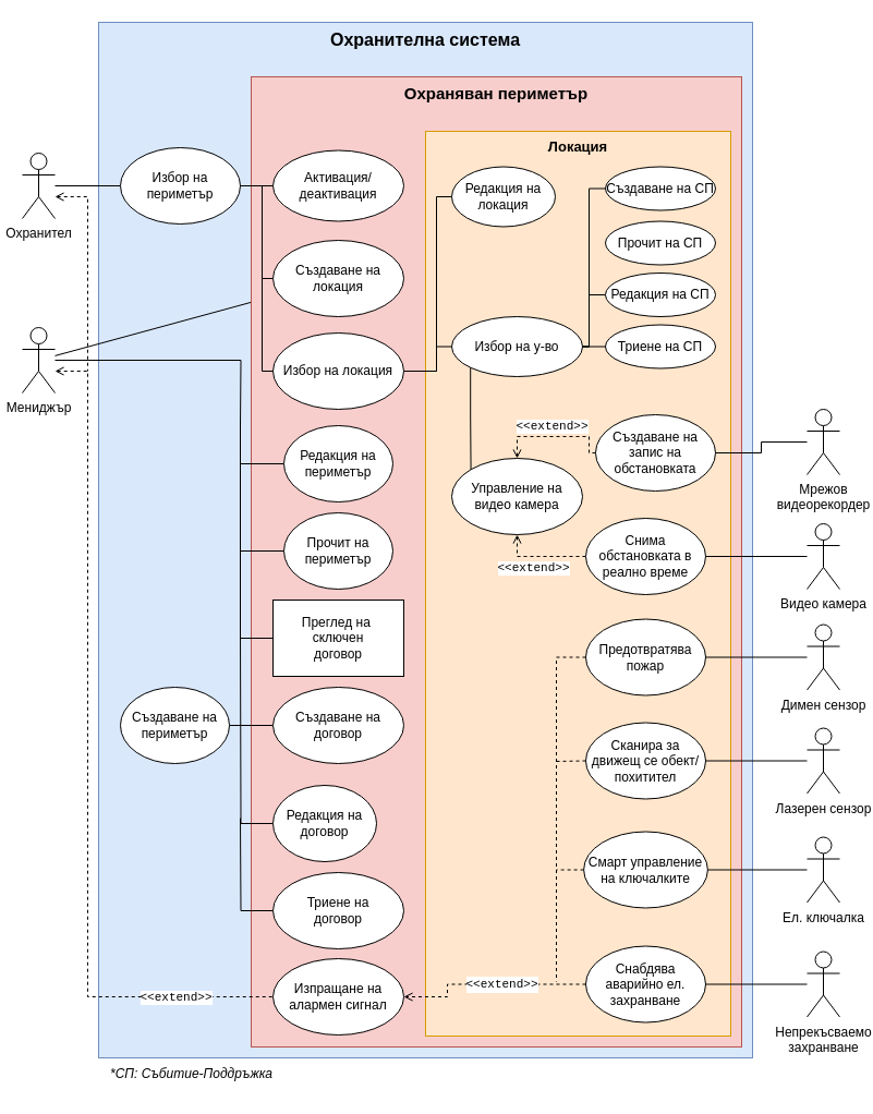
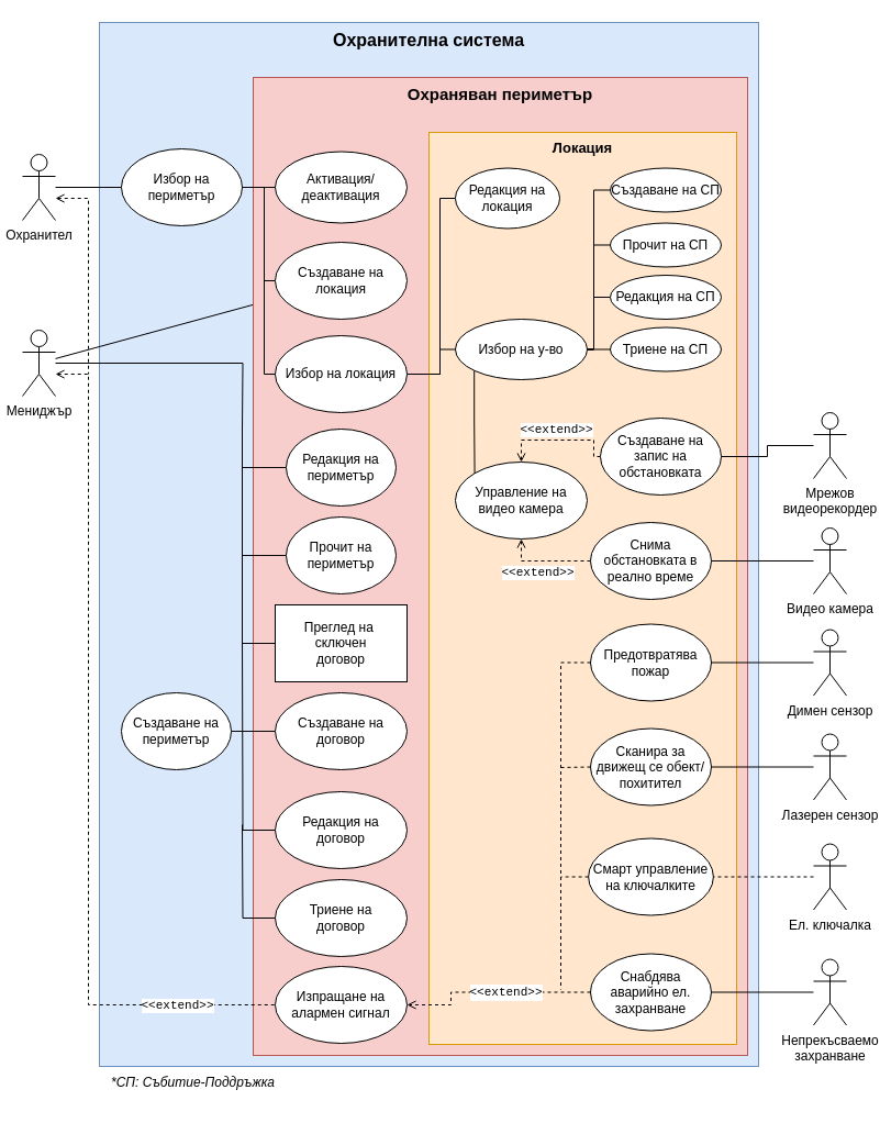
  <mxCell id="0" />
  <mxCell id="1" parent="0" />
  <mxCell id="2" value="Охранителна система" style="whiteSpace=wrap;html=1;verticalAlign=top;fillColor=#dae8fc;fillStyle=solid;fontStyle=1;fontSize=16;strokeColor=#6c8ebf;" parent="1" vertex="1"><mxGeometry x="90" y="20" width="600" height="950" as="geometry" /></mxCell>
  <mxCell id="3" style="edgeStyle=orthogonalEdgeStyle;rounded=0;orthogonalLoop=1;jettySize=auto;html=1;entryX=0;entryY=0.5;entryDx=0;entryDy=0;endArrow=none;endFill=0;" parent="1" source="5" target="6" edge="1"><mxGeometry relative="1" as="geometry" /></mxCell>
  <mxCell id="4" style="edgeStyle=orthogonalEdgeStyle;rounded=0;orthogonalLoop=1;jettySize=auto;html=1;endArrow=none;endFill=0;dashed=1;startArrow=open;startFill=0;" parent="1" source="5" edge="1"><mxGeometry relative="1" as="geometry"><mxPoint x="80" y="340" as="targetPoint" /><Array as="points"><mxPoint x="80" y="180" /><mxPoint x="80" y="330" /></Array></mxGeometry></mxCell>
  <mxCell id="5" value="Охранител" style="shape=umlActor;verticalLabelPosition=bottom;verticalAlign=top;html=1;outlineConnect=0;" parent="1" vertex="1"><mxGeometry x="20" y="140" width="30" height="60" as="geometry" /></mxCell>
  <mxCell id="6" value="Избор на периметър" style="ellipse;whiteSpace=wrap;html=1;" parent="1" vertex="1"><mxGeometry x="110" y="135" width="110" height="70" as="geometry" /></mxCell>
  <mxCell id="7" value="Видео камера" style="shape=umlActor;verticalLabelPosition=bottom;verticalAlign=top;html=1;outlineConnect=0;" parent="1" vertex="1"><mxGeometry x="740" y="480" width="30" height="60" as="geometry" /></mxCell>
  <mxCell id="8" value="Димен сензор" style="shape=umlActor;verticalLabelPosition=bottom;verticalAlign=top;html=1;outlineConnect=0;" parent="1" vertex="1"><mxGeometry x="740" y="572.5" width="30" height="60" as="geometry" /></mxCell>
  <mxCell id="9" value="Лазерен сензор" style="shape=umlActor;verticalLabelPosition=bottom;verticalAlign=top;html=1;outlineConnect=0;" parent="1" vertex="1"><mxGeometry x="740" y="667.5" width="30" height="60" as="geometry" /></mxCell>
  <mxCell id="10" style="rounded=0;orthogonalLoop=1;jettySize=auto;html=1;endArrow=none;endFill=0;" edge="1" parent="1" source="12" target="40"><mxGeometry relative="1" as="geometry" /></mxCell>
  <mxCell id="11" style="edgeStyle=orthogonalEdgeStyle;rounded=0;orthogonalLoop=1;jettySize=auto;html=1;endArrow=none;endFill=0;" edge="1" parent="1" source="12"><mxGeometry relative="1" as="geometry"><mxPoint x="220" y="390" as="targetPoint" /></mxGeometry></mxCell>
  <mxCell id="12" value="Мениджър" style="shape=umlActor;verticalLabelPosition=bottom;verticalAlign=top;html=1;outlineConnect=0;" parent="1" vertex="1"><mxGeometry x="20" y="300" width="30" height="60" as="geometry" /></mxCell>
  <mxCell id="13" value="Охраняван периметър" style="whiteSpace=wrap;html=1;verticalAlign=top;fontStyle=1;fontSize=15;fillColor=#f8cecc;strokeColor=#b85450;" parent="1" vertex="1"><mxGeometry x="230" y="70" width="450" height="890" as="geometry" /></mxCell>
  <mxCell id="14" value="Локация" style="whiteSpace=wrap;html=1;fillColor=#ffe6cc;strokeColor=#d79b00;fontStyle=1;fontSize=13;verticalAlign=top;" parent="1" vertex="1"><mxGeometry x="390" y="120" width="280" height="830" as="geometry" /></mxCell>
  <mxCell id="15" style="edgeStyle=orthogonalEdgeStyle;rounded=0;orthogonalLoop=1;jettySize=auto;html=1;entryX=0.5;entryY=1;entryDx=0;entryDy=0;dashed=1;exitX=0;exitY=0.5;exitDx=0;exitDy=0;endArrow=open;endFill=0;" parent="1" source="17" target="41" edge="1"><mxGeometry relative="1" as="geometry" /></mxCell>
  <mxCell id="16" value="&amp;lt;&amp;lt;extend&amp;gt;&amp;gt;" style="edgeLabel;html=1;align=center;verticalAlign=middle;resizable=0;points=[];fontFamily=Courier New;" parent="15" vertex="1" connectable="0"><mxGeometry x="0.03" y="1" relative="1" as="geometry"><mxPoint x="-5" y="9" as="offset" /></mxGeometry></mxCell>
  <mxCell id="17" value="Снима обстановката в реално време" style="ellipse;whiteSpace=wrap;html=1;" parent="1" vertex="1"><mxGeometry x="536.99" y="475" width="110" height="70" as="geometry" /></mxCell>
  <mxCell id="18" style="rounded=0;orthogonalLoop=1;jettySize=auto;html=1;entryX=0.5;entryY=0;entryDx=0;entryDy=0;dashed=1;endArrow=open;endFill=0;edgeStyle=orthogonalEdgeStyle;" parent="1" source="20" target="41" edge="1"><mxGeometry relative="1" as="geometry"><Array as="points"><mxPoint x="540" y="415" /><mxPoint x="540" y="400" /><mxPoint x="474" y="400" /></Array></mxGeometry></mxCell>
  <mxCell id="19" value="&amp;lt;&amp;lt;extend&amp;gt;&amp;gt;" style="edgeLabel;html=1;align=center;verticalAlign=middle;resizable=0;points=[];fontFamily=Courier New;" parent="18" vertex="1" connectable="0"><mxGeometry x="0.116" y="-1" relative="1" as="geometry"><mxPoint x="4" y="-9" as="offset" /></mxGeometry></mxCell>
  <mxCell id="20" value="Създаване на запис на обстановката" style="ellipse;whiteSpace=wrap;html=1;" parent="1" vertex="1"><mxGeometry x="546" y="380" width="110" height="70" as="geometry" /></mxCell>
  <mxCell id="21" style="edgeStyle=orthogonalEdgeStyle;rounded=0;orthogonalLoop=1;jettySize=auto;html=1;entryX=1;entryY=0.5;entryDx=0;entryDy=0;endArrow=none;endFill=0;" parent="1" source="22" target="20" edge="1"><mxGeometry relative="1" as="geometry" /></mxCell>
  <mxCell id="22" value="Мрежов&lt;div&gt;&lt;span style=&quot;background-color: initial;&quot;&gt;видеорекордер&lt;/span&gt;&lt;/div&gt;" style="shape=umlActor;verticalLabelPosition=bottom;verticalAlign=top;html=1;outlineConnect=0;" parent="1" vertex="1"><mxGeometry x="740" y="375" width="30" height="60" as="geometry" /></mxCell>
  <mxCell id="23" style="edgeStyle=orthogonalEdgeStyle;rounded=0;orthogonalLoop=1;jettySize=auto;html=1;endArrow=none;endFill=0;dashed=1;" parent="1" source="24" edge="1"><mxGeometry relative="1" as="geometry"><mxPoint x="510" y="900" as="targetPoint" /><Array as="points"><mxPoint x="510" y="603" /><mxPoint x="510" y="900" /></Array></mxGeometry></mxCell>
  <mxCell id="24" value="Предотвратява пожар" style="ellipse;whiteSpace=wrap;html=1;" parent="1" vertex="1"><mxGeometry x="537" y="567.5" width="110" height="70" as="geometry" /></mxCell>
  <mxCell id="25" style="rounded=0;orthogonalLoop=1;jettySize=auto;html=1;dashed=1;endArrow=none;endFill=0;" parent="1" source="26" edge="1"><mxGeometry relative="1" as="geometry"><mxPoint x="510" y="698" as="targetPoint" /></mxGeometry></mxCell>
  <mxCell id="26" value="Сканира за движещ се обект/ похитител" style="ellipse;whiteSpace=wrap;html=1;" parent="1" vertex="1"><mxGeometry x="537" y="662.5" width="110" height="70" as="geometry" /></mxCell>
- <mxCell id="27" style="edgeStyle=orthogonalEdgeStyle;rounded=0;orthogonalLoop=1;jettySize=auto;html=1;entryX=1;entryY=0.5;entryDx=0;entryDy=0;endArrow=none;endFill=0;" parent="1" source="28" target="35" edge="1"><mxGeometry relative="1" as="geometry" /></mxCell>
+ <mxCell id="27" style="edgeStyle=orthogonalEdgeStyle;rounded=0;orthogonalLoop=1;jettySize=auto;html=1;entryX=1;entryY=0.5;entryDx=0;entryDy=0;endArrow=none;endFill=0;dashed=1;" parent="1" source="28" target="35" edge="1"><mxGeometry relative="1" as="geometry" /></mxCell>
  <mxCell id="28" value="Ел. ключалка" style="shape=umlActor;verticalLabelPosition=bottom;verticalAlign=top;html=1;outlineConnect=0;" parent="1" vertex="1"><mxGeometry x="740" y="767.5" width="30" height="60" as="geometry" /></mxCell>
  <mxCell id="29" style="edgeStyle=orthogonalEdgeStyle;rounded=0;orthogonalLoop=1;jettySize=auto;html=1;entryX=1;entryY=0.5;entryDx=0;entryDy=0;endArrow=none;endFill=0;" parent="1" source="30" target="38" edge="1"><mxGeometry relative="1" as="geometry" /></mxCell>
  <mxCell id="30" value="Непрекъсваемо&lt;div&gt;захранване&lt;/div&gt;" style="shape=umlActor;verticalLabelPosition=bottom;verticalAlign=top;html=1;outlineConnect=0;" parent="1" vertex="1"><mxGeometry x="740" y="872.5" width="30" height="60" as="geometry" /></mxCell>
  <mxCell id="31" style="edgeStyle=orthogonalEdgeStyle;rounded=0;orthogonalLoop=1;jettySize=auto;html=1;entryX=1;entryY=0.5;entryDx=0;entryDy=0;endArrow=none;endFill=0;" parent="1" source="7" target="17" edge="1"><mxGeometry relative="1" as="geometry" /></mxCell>
  <mxCell id="32" style="edgeStyle=orthogonalEdgeStyle;rounded=0;orthogonalLoop=1;jettySize=auto;html=1;entryX=1;entryY=0.5;entryDx=0;entryDy=0;endArrow=none;endFill=0;" parent="1" source="8" target="24" edge="1"><mxGeometry relative="1" as="geometry" /></mxCell>
  <mxCell id="33" style="edgeStyle=orthogonalEdgeStyle;rounded=0;orthogonalLoop=1;jettySize=auto;html=1;entryX=1;entryY=0.5;entryDx=0;entryDy=0;endArrow=none;endFill=0;" parent="1" source="9" target="26" edge="1"><mxGeometry relative="1" as="geometry" /></mxCell>
  <mxCell id="34" style="edgeStyle=orthogonalEdgeStyle;rounded=0;orthogonalLoop=1;jettySize=auto;html=1;endArrow=none;endFill=0;dashed=1;" parent="1" source="35" edge="1"><mxGeometry relative="1" as="geometry"><mxPoint x="510" y="797.5" as="targetPoint" /></mxGeometry></mxCell>
  <mxCell id="35" value="Смарт управление на ключалките" style="ellipse;whiteSpace=wrap;html=1;" parent="1" vertex="1"><mxGeometry x="535.12" y="762.5" width="113.75" height="70" as="geometry" /></mxCell>
  <mxCell id="36" style="edgeStyle=orthogonalEdgeStyle;rounded=0;orthogonalLoop=1;jettySize=auto;html=1;entryX=1;entryY=0.5;entryDx=0;entryDy=0;dashed=1;endArrow=open;endFill=0;" parent="1" source="38" target="42" edge="1"><mxGeometry relative="1" as="geometry"><Array as="points"><mxPoint x="410" y="903" /><mxPoint x="410" y="914" /></Array></mxGeometry></mxCell>
  <mxCell id="37" value="&lt;font face=&quot;Courier New&quot;&gt;&amp;lt;&amp;lt;extend&amp;gt;&amp;gt;&lt;/font&gt;" style="edgeLabel;html=1;align=center;verticalAlign=middle;resizable=0;points=[];" parent="36" vertex="1" connectable="0"><mxGeometry x="-0.213" relative="1" as="geometry"><mxPoint x="-7" as="offset" /></mxGeometry></mxCell>
  <mxCell id="38" value="&lt;span style=&quot;background-color: initial;&quot;&gt;Снабдява&lt;/span&gt;&lt;div&gt;&lt;span style=&quot;background-color: initial;&quot;&gt;аварийно ел. захранване&lt;/span&gt;&lt;/div&gt;" style="ellipse;whiteSpace=wrap;html=1;" parent="1" vertex="1"><mxGeometry x="536.99" y="867.5" width="110" height="70" as="geometry" /></mxCell>
  <mxCell id="39" style="rounded=0;orthogonalLoop=1;jettySize=auto;html=1;endArrow=none;endFill=0;edgeStyle=orthogonalEdgeStyle;" parent="1" source="40" edge="1"><mxGeometry relative="1" as="geometry"><mxPoint x="240" y="170" as="targetPoint" /><Array as="points"><mxPoint x="240" y="255" /></Array></mxGeometry></mxCell>
  <mxCell id="40" value="Създаване на локация" style="ellipse;whiteSpace=wrap;html=1;" parent="1" vertex="1"><mxGeometry x="250" y="220" width="120" height="70" as="geometry" /></mxCell>
  <mxCell id="41" value="Управление на видео камера" style="ellipse;whiteSpace=wrap;html=1;" parent="1" vertex="1"><mxGeometry x="414" y="420" width="120" height="70" as="geometry" /></mxCell>
  <mxCell id="42" value="Изпращане на алармен сигнал" style="ellipse;whiteSpace=wrap;html=1;" parent="1" vertex="1"><mxGeometry x="250" y="879" width="120" height="70" as="geometry" /></mxCell>
  <mxCell id="43" style="edgeStyle=orthogonalEdgeStyle;rounded=0;orthogonalLoop=1;jettySize=auto;html=1;entryX=0;entryY=0.5;entryDx=0;entryDy=0;dashed=1;endArrow=none;endFill=0;startArrow=open;startFill=0;" parent="1" source="12" target="42" edge="1"><mxGeometry relative="1" as="geometry"><Array as="points"><mxPoint x="80" y="340" /><mxPoint x="80" y="914" /></Array></mxGeometry></mxCell>
  <mxCell id="44" value="&amp;lt;&amp;lt;extend&amp;gt;&amp;gt;" style="edgeLabel;html=1;align=center;verticalAlign=middle;resizable=0;points=[];fontFamily=Courier New;" parent="43" vertex="1" connectable="0"><mxGeometry x="0.65" relative="1" as="geometry"><mxPoint x="45" as="offset" /></mxGeometry></mxCell>
  <mxCell id="45" style="edgeStyle=orthogonalEdgeStyle;rounded=0;orthogonalLoop=1;jettySize=auto;html=1;entryX=0;entryY=0.5;entryDx=0;entryDy=0;endArrow=none;endFill=0;" parent="1" source="47" target="71" edge="1"><mxGeometry relative="1" as="geometry"><Array as="points"><mxPoint x="400" y="340" /><mxPoint x="400" y="317" /></Array></mxGeometry></mxCell>
  <mxCell id="46" style="edgeStyle=orthogonalEdgeStyle;rounded=0;orthogonalLoop=1;jettySize=auto;html=1;entryX=0;entryY=0.5;entryDx=0;entryDy=0;endArrow=none;endFill=0;" parent="1" source="47" target="48" edge="1"><mxGeometry relative="1" as="geometry"><Array as="points"><mxPoint x="400" y="340" /><mxPoint x="400" y="180" /></Array></mxGeometry></mxCell>
  <mxCell id="47" value="Избор на локация" style="ellipse;whiteSpace=wrap;html=1;" parent="1" vertex="1"><mxGeometry x="250" y="305" width="120" height="70" as="geometry" /></mxCell>
  <mxCell id="48" value="Редакция на локация" style="ellipse;whiteSpace=wrap;html=1;" parent="1" vertex="1"><mxGeometry x="414" y="152.5" width="95" height="55" as="geometry" /></mxCell>
  <mxCell id="49" value="Активация/деактивация" style="ellipse;whiteSpace=wrap;html=1;" parent="1" vertex="1"><mxGeometry x="250" y="137.5" width="120" height="65" as="geometry" /></mxCell>
  <mxCell id="50" style="edgeStyle=orthogonalEdgeStyle;rounded=0;orthogonalLoop=1;jettySize=auto;html=1;exitX=1;exitY=0.5;exitDx=0;exitDy=0;entryX=0;entryY=0.5;entryDx=0;entryDy=0;endArrow=none;endFill=0;" parent="1" source="6" target="49" edge="1"><mxGeometry relative="1" as="geometry" /></mxCell>
  <mxCell id="51" style="edgeStyle=orthogonalEdgeStyle;rounded=0;orthogonalLoop=1;jettySize=auto;html=1;entryX=0;entryY=0.5;entryDx=0;entryDy=0;endArrow=none;endFill=0;" parent="1" source="6" target="47" edge="1"><mxGeometry relative="1" as="geometry"><Array as="points"><mxPoint x="240" y="170" /><mxPoint x="240" y="340" /></Array></mxGeometry></mxCell>
  <mxCell id="52" value="Преглед на&amp;nbsp;&lt;div&gt;сключен&lt;div&gt;договор&lt;/div&gt;&lt;/div&gt;" style="whiteSpace=wrap;html=1;rounded=0;" parent="1" vertex="1"><mxGeometry x="250" y="550" width="120" height="70" as="geometry" /></mxCell>
  <mxCell id="53" style="edgeStyle=orthogonalEdgeStyle;rounded=0;orthogonalLoop=1;jettySize=auto;html=1;entryX=0;entryY=0.5;entryDx=0;entryDy=0;endArrow=none;endFill=0;" parent="1" target="52" edge="1"><mxGeometry relative="1" as="geometry"><Array as="points"><mxPoint x="220" y="585" /></Array><mxPoint x="220" y="385" as="sourcePoint" /></mxGeometry></mxCell>
  <mxCell id="54" style="edgeStyle=orthogonalEdgeStyle;rounded=0;orthogonalLoop=1;jettySize=auto;html=1;entryX=0;entryY=0.5;entryDx=0;entryDy=0;endArrow=none;endFill=0;" parent="1" target="58" edge="1"><mxGeometry relative="1" as="geometry"><Array as="points"><mxPoint x="220" y="425" /></Array><mxPoint x="220" y="385" as="sourcePoint" /></mxGeometry></mxCell>
  <mxCell id="55" style="edgeStyle=orthogonalEdgeStyle;rounded=0;orthogonalLoop=1;jettySize=auto;html=1;entryX=0;entryY=0.5;entryDx=0;entryDy=0;endArrow=none;endFill=0;" parent="1" target="59" edge="1"><mxGeometry relative="1" as="geometry"><Array as="points"><mxPoint x="220" y="505" /></Array><mxPoint x="220" y="385" as="sourcePoint" /></mxGeometry></mxCell>
  <mxCell id="56" style="rounded=0;orthogonalLoop=1;jettySize=auto;html=1;endArrow=none;endFill=0;" parent="1" source="57" edge="1"><mxGeometry relative="1" as="geometry"><mxPoint x="220" y="665" as="targetPoint" /></mxGeometry></mxCell>
  <mxCell id="57" value="Създаване на периметър" style="ellipse;whiteSpace=wrap;html=1;" parent="1" vertex="1"><mxGeometry x="110" y="630" width="100" height="70" as="geometry" /></mxCell>
  <mxCell id="58" value="Редакция на периметър" style="ellipse;whiteSpace=wrap;html=1;" parent="1" vertex="1"><mxGeometry x="260" y="390" width="100" height="70" as="geometry" /></mxCell>
  <mxCell id="59" value="Прочит на периметър" style="ellipse;whiteSpace=wrap;html=1;" parent="1" vertex="1"><mxGeometry x="260" y="470" width="100" height="70" as="geometry" /></mxCell>
  <mxCell id="60" style="edgeStyle=orthogonalEdgeStyle;rounded=0;orthogonalLoop=1;jettySize=auto;html=1;exitX=0;exitY=0.5;exitDx=0;exitDy=0;endArrow=none;endFill=0;" parent="1" source="61" edge="1"><mxGeometry relative="1" as="geometry"><mxPoint x="220" y="664.667" as="targetPoint" /></mxGeometry></mxCell>
  <mxCell id="61" value="Създаване на&lt;div&gt;&lt;div&gt;договор&lt;/div&gt;&lt;/div&gt;" style="ellipse;whiteSpace=wrap;html=1;" parent="1" vertex="1"><mxGeometry x="250" y="630" width="120" height="70" as="geometry" /></mxCell>
  <mxCell id="62" style="edgeStyle=orthogonalEdgeStyle;rounded=0;orthogonalLoop=1;jettySize=auto;html=1;endArrow=none;endFill=0;" parent="1" source="63" edge="1"><mxGeometry relative="1" as="geometry"><mxPoint x="220" y="580" as="targetPoint" /></mxGeometry></mxCell>
- <mxCell id="63" value="Редакция на&lt;div&gt;&lt;div&gt;договор&lt;/div&gt;&lt;/div&gt;" style="ellipse;whiteSpace=wrap;html=1;" parent="1" vertex="1"><mxGeometry x="250" y="720" width="95" height="70" as="geometry" /></mxCell>
+ <mxCell id="63" value="Редакция на&lt;div&gt;&lt;div&gt;договор&lt;/div&gt;&lt;/div&gt;" style="ellipse;whiteSpace=wrap;html=1;" parent="1" vertex="1"><mxGeometry x="250" y="720" width="120" height="70" as="geometry" /></mxCell>
  <mxCell id="64" style="edgeStyle=orthogonalEdgeStyle;rounded=0;orthogonalLoop=1;jettySize=auto;html=1;endArrow=none;endFill=0;" parent="1" source="65" edge="1"><mxGeometry relative="1" as="geometry"><mxPoint x="220" y="750" as="targetPoint" /></mxGeometry></mxCell>
  <mxCell id="65" value="Триене на&lt;div&gt;&lt;div&gt;договор&lt;/div&gt;&lt;/div&gt;" style="ellipse;whiteSpace=wrap;html=1;" parent="1" vertex="1"><mxGeometry x="250" y="800" width="120" height="70" as="geometry" /></mxCell>
  <mxCell id="66" style="edgeStyle=orthogonalEdgeStyle;rounded=0;orthogonalLoop=1;jettySize=auto;html=1;exitX=0;exitY=1;exitDx=0;exitDy=0;entryX=0;entryY=0;entryDx=0;entryDy=0;endArrow=none;endFill=0;" parent="1" source="71" target="41" edge="1"><mxGeometry relative="1" as="geometry" /></mxCell>
  <mxCell id="67" style="edgeStyle=orthogonalEdgeStyle;rounded=0;orthogonalLoop=1;jettySize=auto;html=1;entryX=0;entryY=0.5;entryDx=0;entryDy=0;endArrow=none;endFill=0;" parent="1" source="71" target="72" edge="1"><mxGeometry relative="1" as="geometry"><Array as="points"><mxPoint x="540" y="318" /><mxPoint x="540" y="173" /></Array></mxGeometry></mxCell>
+ <mxCell id="68" style="edgeStyle=orthogonalEdgeStyle;rounded=0;orthogonalLoop=1;jettySize=auto;html=1;entryX=0;entryY=0.5;entryDx=0;entryDy=0;endArrow=none;endFill=0;" parent="1" source="71" target="74" edge="1"><mxGeometry relative="1" as="geometry"><Array as="points"><mxPoint x="540" y="318" /><mxPoint x="540" y="223" /></Array></mxGeometry></mxCell>
  <mxCell id="69" style="edgeStyle=orthogonalEdgeStyle;rounded=0;orthogonalLoop=1;jettySize=auto;html=1;entryX=0;entryY=0.5;entryDx=0;entryDy=0;endArrow=none;endFill=0;" parent="1" source="71" target="76" edge="1"><mxGeometry relative="1" as="geometry"><Array as="points"><mxPoint x="540" y="318" /><mxPoint x="540" y="270" /></Array></mxGeometry></mxCell>
  <mxCell id="70" style="rounded=0;orthogonalLoop=1;jettySize=auto;html=1;entryX=0;entryY=0.5;entryDx=0;entryDy=0;endArrow=none;endFill=0;" parent="1" source="71" target="75" edge="1"><mxGeometry relative="1" as="geometry" /></mxCell>
  <mxCell id="71" value="Избор на у-во" style="ellipse;whiteSpace=wrap;html=1;" parent="1" vertex="1"><mxGeometry x="414" y="290" width="120" height="55" as="geometry" /></mxCell>
  <mxCell id="72" value="Създаване на СП" style="ellipse;whiteSpace=wrap;html=1;" parent="1" vertex="1"><mxGeometry x="555" y="152.5" width="101" height="40" as="geometry" /></mxCell>
  <mxCell id="73" value="*СП: Събитие-Поддръжка" style="text;html=1;align=center;verticalAlign=middle;resizable=0;points=[];autosize=1;strokeColor=none;fillColor=none;fontStyle=2" parent="1" vertex="1"><mxGeometry x="90" y="970" width="170" height="30" as="geometry" /></mxCell>
  <mxCell id="74" value="Прочит на СП" style="ellipse;whiteSpace=wrap;html=1;" parent="1" vertex="1"><mxGeometry x="555" y="202.5" width="101" height="40" as="geometry" /></mxCell>
  <mxCell id="75" value="Триене на СП" style="ellipse;whiteSpace=wrap;html=1;" parent="1" vertex="1"><mxGeometry x="555" y="297.5" width="101" height="40" as="geometry" /></mxCell>
  <mxCell id="76" value="Редакция на СП" style="ellipse;whiteSpace=wrap;html=1;" parent="1" vertex="1"><mxGeometry x="555" y="250" width="101" height="40" as="geometry" /></mxCell>
